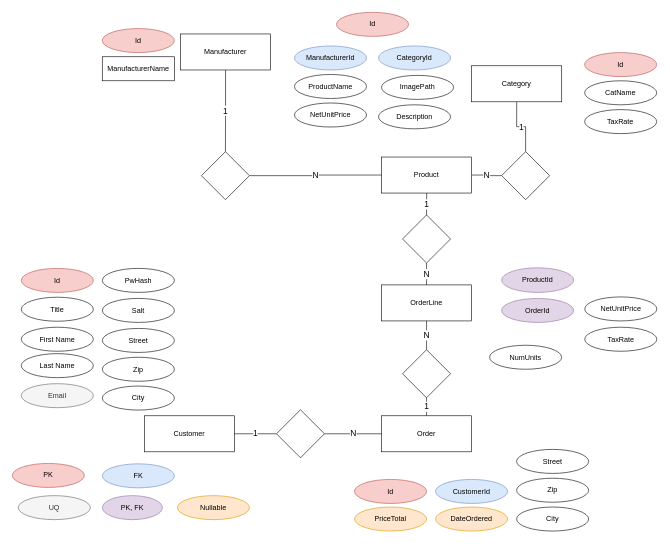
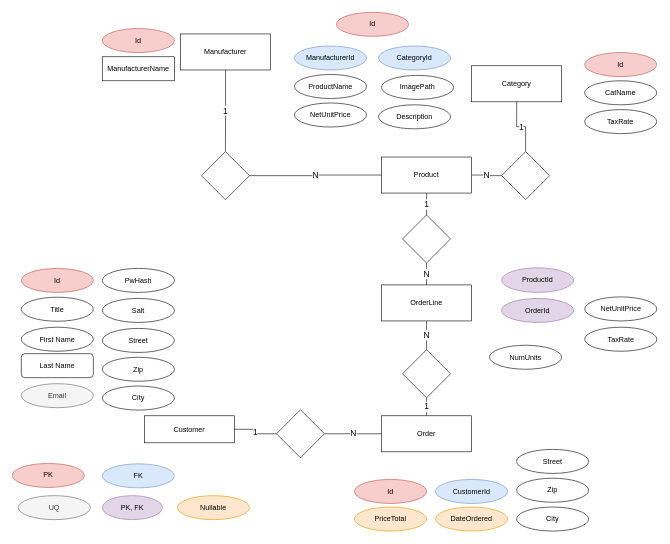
  <mxCell id="0" />
  <mxCell id="1" parent="0" />
  <mxCell id="2" value="Title" parent="1" vertex="1" style="ellipse;whiteSpace=wrap;html=1;"><mxGeometry as="geometry" height="40" width="120" y="494.5" x="35" /></mxCell>
  <mxCell id="3" value="First Name" parent="1" vertex="1" style="ellipse;whiteSpace=wrap;html=1;"><mxGeometry as="geometry" height="40" width="120" y="544.5" x="35" /></mxCell>
- <mxCell id="4" value="Last Name" parent="1" vertex="1" style="ellipse;whiteSpace=wrap;html=1;"><mxGeometry as="geometry" height="40" width="120" y="588.5" x="35" /></mxCell>
+ <mxCell id="4" value="Last Name" parent="1" vertex="1" style="whiteSpace=wrap;html=1;rounded=1;"><mxGeometry as="geometry" height="40" width="120" y="588.5" x="35" /></mxCell>
  <mxCell id="5" value="Email" parent="1" vertex="1" style="ellipse;whiteSpace=wrap;html=1;fillColor=#f5f5f5;strokeColor=#666666;fontColor=#333333;"><mxGeometry as="geometry" height="40" width="120" y="638.5" x="35" /></mxCell>
  <mxCell id="6" value="PwHash" parent="1" vertex="1" style="ellipse;whiteSpace=wrap;html=1;"><mxGeometry as="geometry" height="40" width="120" y="446.5" x="170" /></mxCell>
  <mxCell id="7" value="Street" parent="1" vertex="1" style="ellipse;whiteSpace=wrap;html=1;"><mxGeometry as="geometry" height="40" width="120" y="546.5" x="170" /></mxCell>
- <mxCell id="8" value="Customer" parent="1" vertex="1" style="rounded=0;whiteSpace=wrap;html=1;flipH=1;"><mxGeometry as="geometry" height="60" width="150" y="692" x="240" /></mxCell>
+ <mxCell id="8" value="Customer" parent="1" vertex="1" style="rounded=0;whiteSpace=wrap;html=1;flipH=1;"><mxGeometry x="240" y="692" as="geometry" height="45" width="150" /></mxCell>
  <mxCell id="9" value="Id" parent="1" vertex="1" style="ellipse;whiteSpace=wrap;html=1;fillColor=#f8cecc;strokeColor=#b85450;"><mxGeometry as="geometry" height="40" width="120" y="446.5" x="35" /></mxCell>
  <mxCell id="10" value="Zip" parent="1" vertex="1" style="ellipse;whiteSpace=wrap;html=1;"><mxGeometry as="geometry" height="40" width="120" y="594.5" x="170" /></mxCell>
  <mxCell id="11" value="City" parent="1" vertex="1" style="ellipse;whiteSpace=wrap;html=1;"><mxGeometry as="geometry" height="40" width="120" y="642.5" x="170" /></mxCell>
  <mxCell id="12" value="Salt" parent="1" vertex="1" style="ellipse;whiteSpace=wrap;html=1;"><mxGeometry as="geometry" height="40" width="120" y="496.5" x="170" /></mxCell>
  <mxCell id="13" value="N" parent="1" style="edgeStyle=orthogonalEdgeStyle;rounded=0;orthogonalLoop=1;jettySize=auto;html=1;exitX=1;exitY=0.5;exitDx=0;exitDy=0;entryX=0;entryY=0.5;entryDx=0;entryDy=0;endArrow=none;endFill=0;strokeWidth=1;fontSize=14;" target="27" source="14" edge="1"><mxGeometry as="geometry" relative="1" /></mxCell>
  <mxCell id="14" value="Product" parent="1" vertex="1" style="rounded=0;whiteSpace=wrap;html=1;"><mxGeometry as="geometry" height="60" width="150" y="261" x="635.167" /></mxCell>
  <mxCell id="15" value="ProductName" parent="1" vertex="1" style="ellipse;whiteSpace=wrap;html=1;"><mxGeometry as="geometry" height="40" width="120" y="123.5" x="490" /></mxCell>
  <mxCell id="16" value="ManufacturerId" parent="1" vertex="1" style="ellipse;whiteSpace=wrap;html=1;fillColor=#dae8fc;strokeColor=#6c8ebf;"><mxGeometry as="geometry" height="40" width="120" y="76" x="490" /></mxCell>
  <mxCell id="17" value="CategoryId" parent="1" vertex="1" style="ellipse;whiteSpace=wrap;html=1;fillColor=#dae8fc;strokeColor=#6c8ebf;"><mxGeometry as="geometry" height="40" width="120" y="76" x="630" /></mxCell>
  <mxCell id="18" value="ImagePath" parent="1" vertex="1" style="ellipse;whiteSpace=wrap;html=1;"><mxGeometry as="geometry" height="40" width="120" y="125" x="635" /></mxCell>
  <mxCell id="19" value="NetUnitPrice" parent="1" vertex="1" style="ellipse;whiteSpace=wrap;html=1;"><mxGeometry as="geometry" height="40" width="120" y="171" x="490" /></mxCell>
  <mxCell id="20" value="Id" parent="1" vertex="1" style="ellipse;whiteSpace=wrap;html=1;fillColor=#f8cecc;strokeColor=#b85450;"><mxGeometry as="geometry" height="40" width="120" y="20" x="560" /></mxCell>
  <mxCell id="21" value="Id" parent="1" vertex="1" style="ellipse;whiteSpace=wrap;html=1;fillColor=#f8cecc;strokeColor=#b85450;"><mxGeometry as="geometry" height="40" width="120" y="798" x="590" /></mxCell>
  <mxCell id="22" value="Description" parent="1" vertex="1" style="ellipse;whiteSpace=wrap;html=1;"><mxGeometry as="geometry" height="40" width="120" y="174" x="630" /></mxCell>
  <mxCell id="23" value="1" parent="1" style="edgeStyle=orthogonalEdgeStyle;rounded=0;orthogonalLoop=1;jettySize=auto;html=1;exitX=0.5;exitY=1;exitDx=0;exitDy=0;entryX=0.5;entryY=0;entryDx=0;entryDy=0;endArrow=none;endFill=0;strokeWidth=1;fontSize=14;" target="27" source="24" edge="1"><mxGeometry as="geometry" relative="1" /></mxCell>
  <mxCell id="24" value="Category" parent="1" vertex="1" style="rounded=0;whiteSpace=wrap;html=1;"><mxGeometry x="785.138" y="109" as="geometry" height="60" width="150" /></mxCell>
  <mxCell id="25" value="CatName" parent="1" vertex="1" style="ellipse;whiteSpace=wrap;html=1;"><mxGeometry as="geometry" height="40" width="120" y="134" x="973.333" /></mxCell>
  <mxCell id="26" value="Id" parent="1" vertex="1" style="ellipse;whiteSpace=wrap;html=1;fillColor=#f8cecc;strokeColor=#b85450;"><mxGeometry as="geometry" height="40" width="120" y="87" x="973.333" /></mxCell>
  <mxCell id="27" value="" parent="1" vertex="1" style="rhombus;whiteSpace=wrap;html=1;"><mxGeometry as="geometry" height="80" width="80" y="252" x="835" /></mxCell>
  <mxCell id="28" value="1" parent="1" style="edgeStyle=orthogonalEdgeStyle;rounded=0;orthogonalLoop=1;jettySize=auto;html=1;exitX=0.5;exitY=1;exitDx=0;exitDy=0;entryX=0.5;entryY=0;entryDx=0;entryDy=0;endArrow=none;endFill=0;strokeWidth=1;fontSize=14;" target="33" source="29" edge="1"><mxGeometry as="geometry" relative="1" /></mxCell>
  <mxCell id="29" value="Manufacturer" parent="1" vertex="1" style="rounded=0;whiteSpace=wrap;html=1;"><mxGeometry as="geometry" height="60" width="150" y="56" x="300.167" /></mxCell>
  <mxCell id="30" value="ManufacturerName" parent="1" vertex="1" style="whiteSpace=wrap;html=1;rounded=0;"><mxGeometry as="geometry" height="40" width="120" y="94" x="169.833" /></mxCell>
  <mxCell id="31" value="Id" parent="1" vertex="1" style="ellipse;whiteSpace=wrap;html=1;fillColor=#f8cecc;strokeColor=#b85450;"><mxGeometry as="geometry" height="40" width="120" y="47" x="169.833" /></mxCell>
  <mxCell id="32" value="N" parent="1" style="edgeStyle=orthogonalEdgeStyle;rounded=0;orthogonalLoop=1;jettySize=auto;html=1;exitX=1;exitY=0.5;exitDx=0;exitDy=0;entryX=0;entryY=0.5;entryDx=0;entryDy=0;endArrow=none;endFill=0;strokeWidth=1;fontSize=14;" target="14" source="33" edge="1"><mxGeometry as="geometry" relative="1" /></mxCell>
  <mxCell id="33" value="" parent="1" vertex="1" style="rhombus;whiteSpace=wrap;html=1;"><mxGeometry as="geometry" height="80" width="80" y="252" x="335" /></mxCell>
  <mxCell id="34" value="1" parent="1" style="edgeStyle=orthogonalEdgeStyle;rounded=0;orthogonalLoop=1;jettySize=auto;html=1;exitX=0.5;exitY=0;exitDx=0;exitDy=0;entryX=0.5;entryY=1;entryDx=0;entryDy=0;endArrow=none;endFill=0;strokeWidth=1;fontSize=14;" target="44" source="35" edge="1"><mxGeometry as="geometry" relative="1" /></mxCell>
  <mxCell id="35" value="Order" parent="1" vertex="1" style="rounded=0;whiteSpace=wrap;html=1;flipH=1;"><mxGeometry as="geometry" height="60" width="150" y="692" x="635" /></mxCell>
  <mxCell id="36" value="" parent="1" vertex="1" style="rhombus;whiteSpace=wrap;html=1;flipH=1;"><mxGeometry as="geometry" height="80" width="80" y="682" x="460" /></mxCell>
  <mxCell id="37" value="1" parent="1" style="edgeStyle=orthogonalEdgeStyle;rounded=0;orthogonalLoop=1;jettySize=auto;html=1;exitX=1;exitY=0.5;exitDx=0;exitDy=0;entryX=0;entryY=0.5;entryDx=0;entryDy=0;endArrow=none;endFill=0;strokeWidth=1;fontSize=14;" target="36" source="8" edge="1"><mxGeometry as="geometry" relative="1"><mxPoint as="sourcePoint" y="500.529" x="789.765" /><mxPoint as="targetPoint" y="500.529" x="845.059" /></mxGeometry></mxCell>
  <mxCell id="38" value="N" parent="1" style="edgeStyle=orthogonalEdgeStyle;rounded=0;orthogonalLoop=1;jettySize=auto;html=1;entryX=0;entryY=0.5;entryDx=0;entryDy=0;endArrow=none;endFill=0;strokeWidth=1;fontSize=14;exitX=1;exitY=0.5;exitDx=0;exitDy=0;" target="35" source="36" edge="1"><mxGeometry as="geometry" relative="1"><mxPoint as="sourcePoint" y="872" x="540" /><mxPoint as="targetPoint" y="732.294" x="469.765" /></mxGeometry></mxCell>
  <mxCell id="39" value="N" parent="1" style="edgeStyle=orthogonalEdgeStyle;rounded=0;orthogonalLoop=1;jettySize=auto;html=1;exitX=0.5;exitY=0;exitDx=0;exitDy=0;entryX=0.5;entryY=1;entryDx=0;entryDy=0;endArrow=none;endFill=0;strokeWidth=1;fontSize=14;" target="42" source="40" edge="1"><mxGeometry as="geometry" relative="1" /></mxCell>
  <mxCell id="40" value="OrderLine" parent="1" vertex="1" style="rounded=0;whiteSpace=wrap;html=1;flipH=1;"><mxGeometry as="geometry" height="60" width="150" y="474" x="635" /></mxCell>
  <mxCell id="41" value="1" parent="1" style="edgeStyle=orthogonalEdgeStyle;rounded=0;orthogonalLoop=1;jettySize=auto;html=1;exitX=0.5;exitY=0;exitDx=0;exitDy=0;entryX=0.5;entryY=1;entryDx=0;entryDy=0;endArrow=none;endFill=0;strokeWidth=1;fontSize=14;" target="14" source="42" edge="1"><mxGeometry as="geometry" relative="1" /></mxCell>
  <mxCell id="42" value="" parent="1" vertex="1" style="rhombus;whiteSpace=wrap;html=1;"><mxGeometry as="geometry" height="80" width="80" y="357.5" x="670" /></mxCell>
  <mxCell id="43" value="N" parent="1" style="edgeStyle=orthogonalEdgeStyle;rounded=0;orthogonalLoop=1;jettySize=auto;html=1;exitX=0.5;exitY=0;exitDx=0;exitDy=0;entryX=0.5;entryY=1;entryDx=0;entryDy=0;endArrow=none;endFill=0;strokeWidth=1;fontSize=14;" target="40" source="44" edge="1"><mxGeometry as="geometry" relative="1" /></mxCell>
  <mxCell id="44" value="" parent="1" vertex="1" style="rhombus;whiteSpace=wrap;html=1;"><mxGeometry as="geometry" height="80" width="80" y="582" x="670" /></mxCell>
  <mxCell id="45" value="CustomerId" parent="1" vertex="1" style="ellipse;whiteSpace=wrap;html=1;fillColor=#dae8fc;strokeColor=#6c8ebf;"><mxGeometry as="geometry" height="40" width="120" y="798" x="725" /></mxCell>
  <mxCell id="46" value="ProductId" parent="1" vertex="1" style="ellipse;whiteSpace=wrap;html=1;fillColor=#e1d5e7;strokeColor=#9673a6;"><mxGeometry as="geometry" height="41" width="120" y="445.5" x="835" /></mxCell>
  <mxCell id="47" value="OrderId" parent="1" vertex="1" style="ellipse;whiteSpace=wrap;html=1;fillColor=#e1d5e7;strokeColor=#9673a6;"><mxGeometry as="geometry" height="40" width="120" y="496.5" x="835" /></mxCell>
  <mxCell id="48" value="NumUnits" parent="1" vertex="1" style="ellipse;whiteSpace=wrap;html=1;"><mxGeometry x="815" y="574.5" as="geometry" height="40" width="120" /></mxCell>
  <mxCell id="49" value="Street" parent="1" vertex="1" style="ellipse;whiteSpace=wrap;html=1;"><mxGeometry as="geometry" height="40" width="120" y="748" x="860" /></mxCell>
  <mxCell id="50" value="Zip" parent="1" vertex="1" style="ellipse;whiteSpace=wrap;html=1;"><mxGeometry as="geometry" height="40" width="120" y="796" x="860" /></mxCell>
  <mxCell id="51" value="City" parent="1" vertex="1" style="ellipse;whiteSpace=wrap;html=1;"><mxGeometry as="geometry" height="40" width="120" y="844" x="860" /></mxCell>
  <mxCell id="52" value="DateOrdered" parent="1" vertex="1" style="ellipse;whiteSpace=wrap;html=1;fillColor=#ffe6cc;strokeColor=#d79b00;"><mxGeometry as="geometry" height="40" width="120" y="844" x="725" /></mxCell>
  <mxCell id="53" value="TaxRate" parent="1" vertex="1" style="ellipse;whiteSpace=wrap;html=1;"><mxGeometry as="geometry" height="40" width="120" y="182" x="973.333" /></mxCell>
  <mxCell id="54" value="PriceTotal" parent="1" vertex="1" style="ellipse;whiteSpace=wrap;html=1;fillColor=#ffe6cc;strokeColor=#d79b00;"><mxGeometry as="geometry" height="40" width="120" y="844" x="590" /></mxCell>
  <mxCell id="55" value="NetUnitPrice" parent="1" vertex="1" style="ellipse;whiteSpace=wrap;html=1;"><mxGeometry as="geometry" height="40" width="120" y="494" x="973.5" /></mxCell>
  <mxCell id="56" value="TaxRate" parent="1" vertex="1" style="ellipse;whiteSpace=wrap;html=1;"><mxGeometry as="geometry" height="40" width="120" y="544.5" x="973.5" /></mxCell>
  <mxCell id="57" value="UQ" parent="1" vertex="1" style="ellipse;whiteSpace=wrap;html=1;fillColor=#f5f5f5;strokeColor=#666666;fontColor=#333333;"><mxGeometry as="geometry" height="40" width="120" y="825" x="30" /></mxCell>
  <mxCell id="58" value="PK" parent="1" vertex="1" style="ellipse;whiteSpace=wrap;html=1;fillColor=#f8cecc;strokeColor=#b85450;"><mxGeometry as="geometry" height="40" width="120" y="771.333" x="20" /></mxCell>
  <mxCell id="59" value="FK" parent="1" vertex="1" style="ellipse;whiteSpace=wrap;html=1;fillColor=#dae8fc;strokeColor=#6c8ebf;"><mxGeometry as="geometry" height="40" width="120" y="772" x="170" /></mxCell>
  <mxCell id="60" value="PK, FK" parent="1" vertex="1" style="ellipse;whiteSpace=wrap;html=1;fillColor=#e1d5e7;strokeColor=#9673a6;"><mxGeometry x="170" y="825" as="geometry" height="40" width="100" /></mxCell>
  <mxCell id="61" value="Nullable" parent="1" vertex="1" style="ellipse;whiteSpace=wrap;html=1;fillColor=#ffe6cc;strokeColor=#d79b00;"><mxGeometry as="geometry" height="40" width="120" y="825" x="295" /></mxCell>
